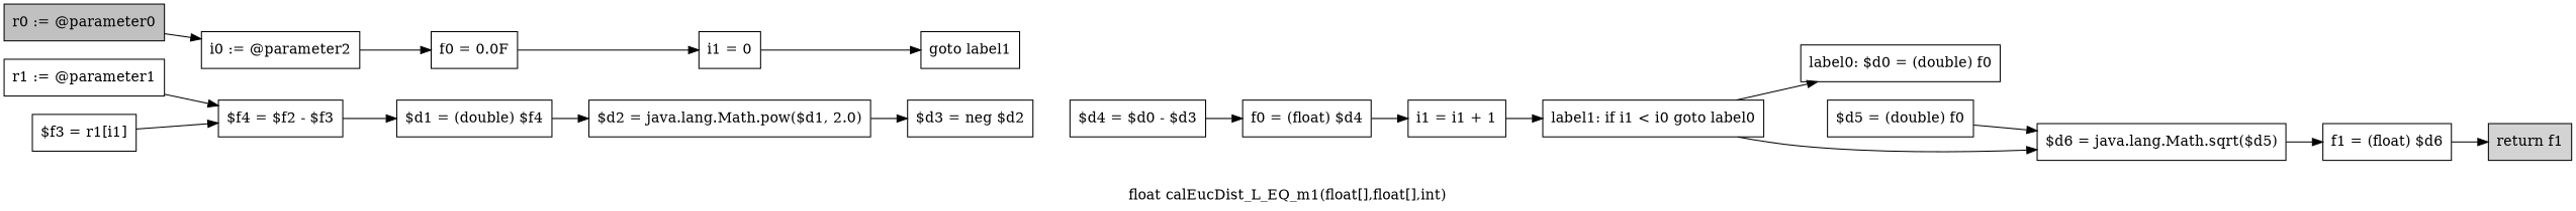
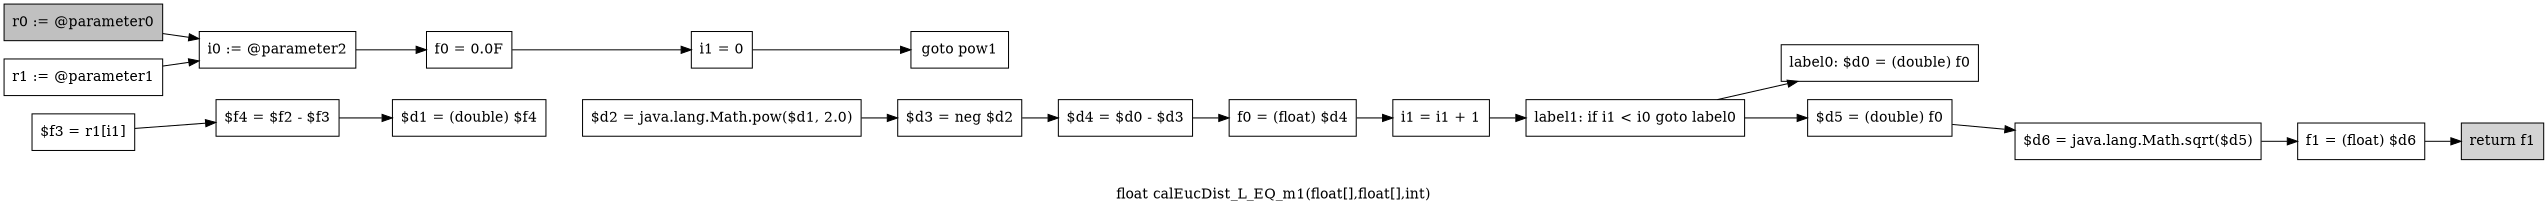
  digraph {
    label="float calEucDist_L_EQ_m1(float[],float[],int)"
    rankdir=LR
    node [shape=box]
    n1 [fillcolor=gray label="r0 := @parameter0" style=filled]
    n2 [label="i0 := @parameter2"]
    n3 [label="r1 := @parameter1"]
    n4 [label="f0 = 0.0F"]
    n5 [label="i1 = 0"]
-   n6 [label="goto label1"]
+   n6 [label="goto pow1"]
    n7 [label="label1: if i1 < i0 goto label0"]
    n8 [label="label0: $d0 = (double) f0"]
    n9 [label="$d5 = (double) f0"]
    n10 [label="$d6 = java.lang.Math.sqrt($d5)"]
    n11 [label="$f3 = r1[i1]"]
    n12 [label="$f4 = $f2 - $f3"]
    n13 [label="$d1 = (double) $f4"]
    n14 [label="$d2 = java.lang.Math.pow($d1, 2.0)"]
    n15 [label="$d3 = neg $d2"]
    n16 [label="$d4 = $d0 - $d3"]
    n17 [label="f0 = (float) $d4"]
    n18 [label="i1 = i1 + 1"]
    n19 [label="f1 = (float) $d6"]
    n20 [fillcolor=lightgray label="return f1" style=filled]
    n1 -> n2
    n2 -> n4
-   n3 -> n12
+   n3 -> n2
    n4 -> n5
    n5 -> n6
    n7 -> n8
-   n7 -> n10
+   n7 -> n9
    n9 -> n10
    n10 -> n19
    n11 -> n12
    n12 -> n13
-   n13 -> n14
    n14 -> n15
+   n15 -> n16
    n16 -> n17
    n17 -> n18
    n18 -> n7
    n19 -> n20
  }
